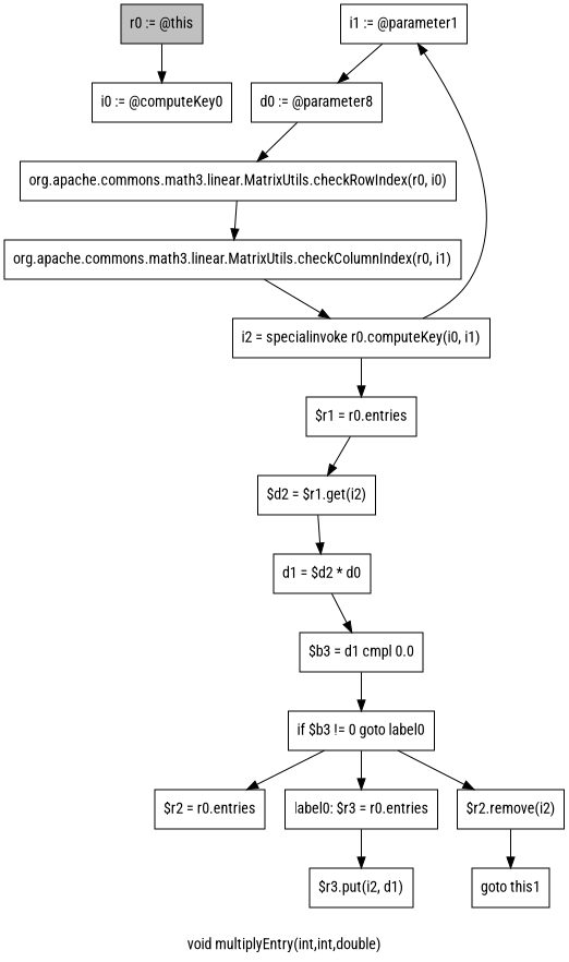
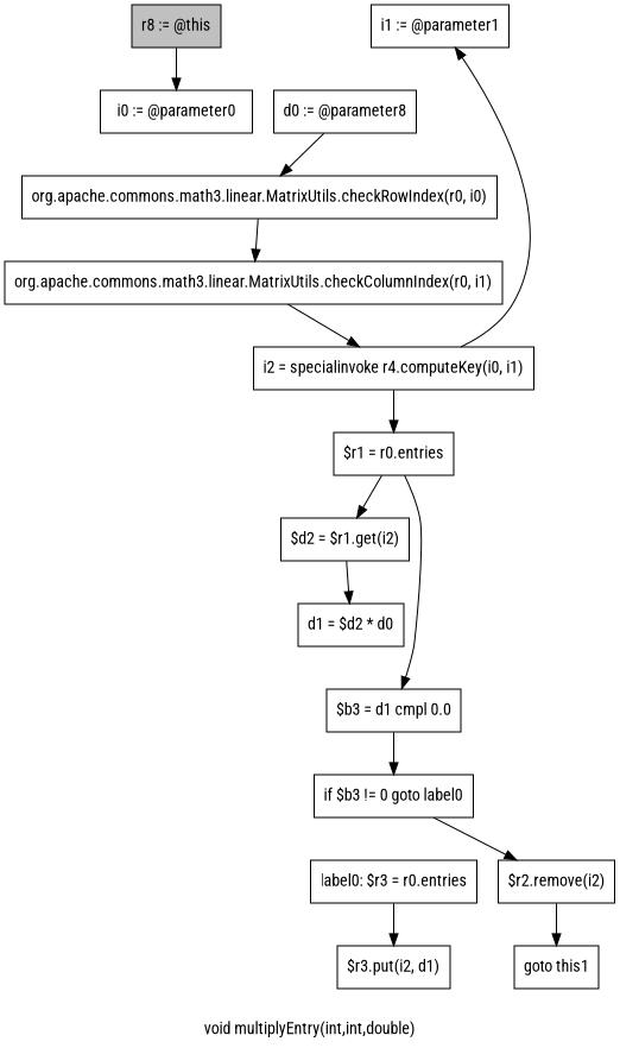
  digraph {
    fontname="Roboto Condensed"
    label="void multiplyEntry(int,int,double)"
    node [fontname="Roboto Condensed" shape=box]
    edge [fontname="Roboto Condensed"]
-   n1 [fillcolor=gray label="r0 := @this" style=filled]
-   n2 [label="i0 := @computeKey0"]
+   n1 [fillcolor=gray label="r8 := @this" style=filled]
+   n2 [label="i0 := @parameter0"]
    n3 [label="i1 := @parameter1"]
    n4 [label="d0 := @parameter8"]
    n5 [label="org.apache.commons.math3.linear.MatrixUtils.checkRowIndex(r0, i0)"]
    n6 [label="org.apache.commons.math3.linear.MatrixUtils.checkColumnIndex(r0, i1)"]
-   n7 [label="i2 = specialinvoke r0.computeKey(i0, i1)"]
+   n7 [label="i2 = specialinvoke r4.computeKey(i0, i1)"]
    n8 [label="$r1 = r0.entries"]
    n9 [label="$d2 = $r1.get(i2)"]
    n10 [label="d1 = $d2 * d0"]
    n11 [label="$b3 = d1 cmpl 0.0"]
    n12 [label="if $b3 != 0 goto label0"]
-   n13 [label="$r2 = r0.entries"]
    n14 [label="label0: $r3 = r0.entries"]
    n15 [label="$r2.remove(i2)"]
    n16 [label="$r3.put(i2, d1)"]
    n17 [label="goto this1"]
    n1 -> n2
-   n3 -> n4
    n4 -> n5
    n5 -> n6
    n6 -> n7
    n7 -> n3
    n7 -> n8
    n8 -> n9
    n9 -> n10
-   n10 -> n11
+   n8 -> n11
    n11 -> n12
-   n12 -> n13
-   n12 -> n14
    n12 -> n15
    n14 -> n16
    n15 -> n17
  }
